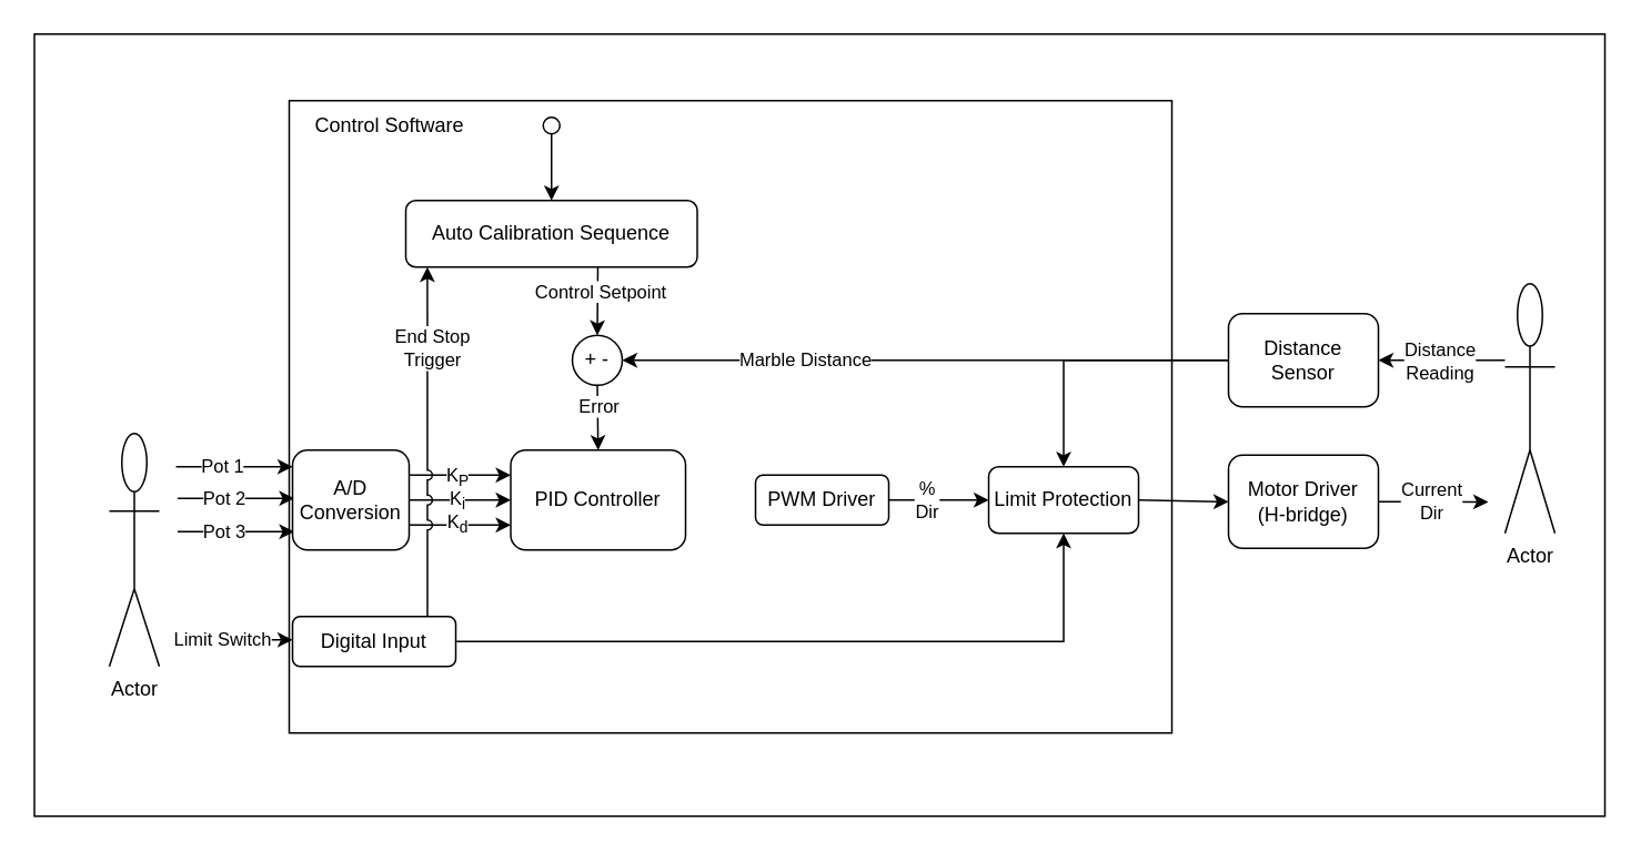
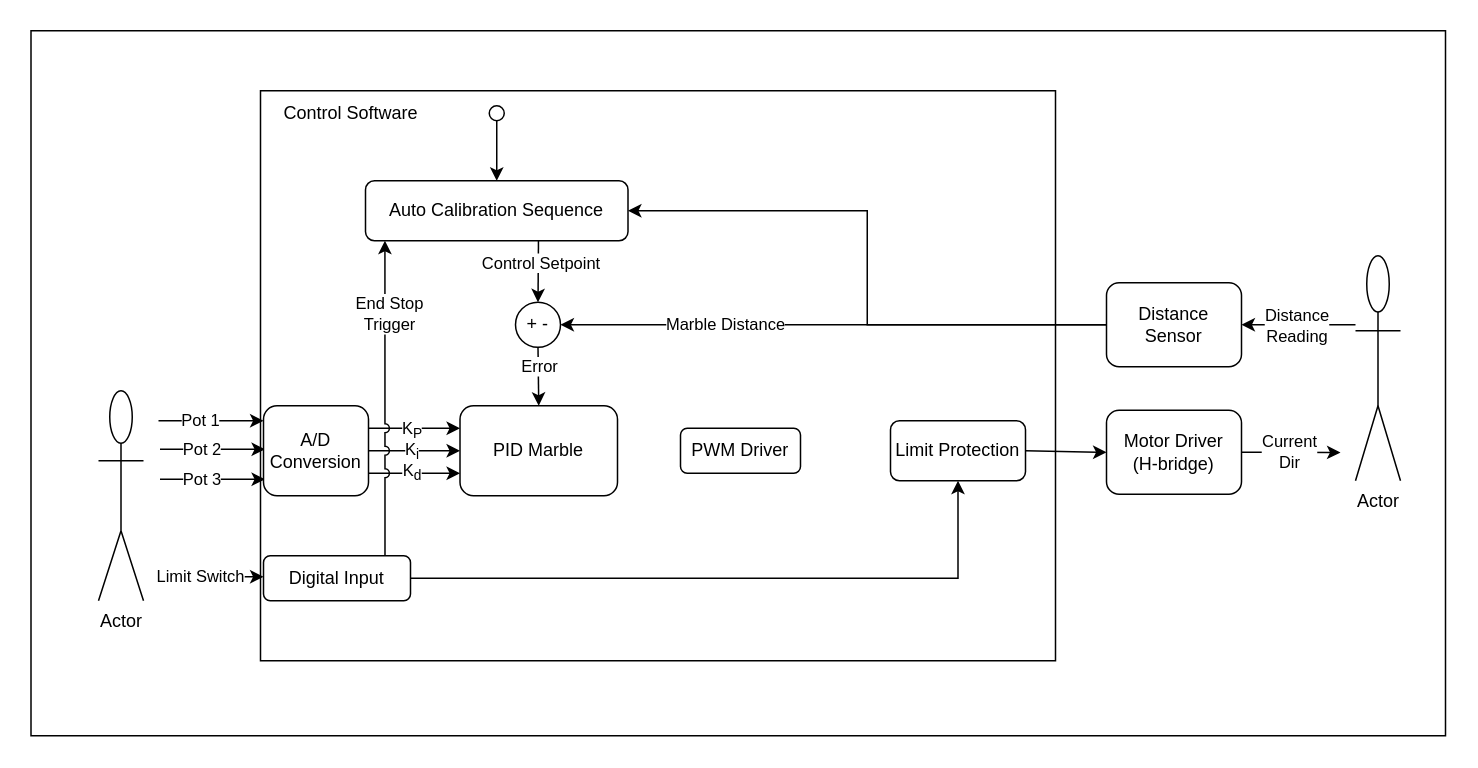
  <mxCell id="0" />
  <mxCell id="1" parent="0" />
  <mxCell id="2" value="" style="rounded=0;whiteSpace=wrap;html=1;" vertex="1" parent="1"><mxGeometry x="20" y="20" width="943" height="470" as="geometry" /></mxCell>
  <mxCell id="3" value="" style="rounded=0;whiteSpace=wrap;html=1;" vertex="1" parent="1"><mxGeometry x="173" y="60" width="530" height="380" as="geometry" /></mxCell>
  <mxCell id="4" style="edgeStyle=orthogonalEdgeStyle;rounded=0;jumpStyle=arc;orthogonalLoop=1;jettySize=auto;html=1;entryX=1;entryY=0.5;entryDx=0;entryDy=0;" edge="1" parent="1" source="6" target="36"><mxGeometry relative="1" as="geometry"><Array as="points"><mxPoint x="883" y="216" /><mxPoint x="883" y="216" /></Array></mxGeometry></mxCell>
  <mxCell id="5" value="Distance&lt;br&gt;Reading" style="edgeLabel;html=1;align=center;verticalAlign=middle;resizable=0;points=[];" vertex="1" connectable="0" parent="4"><mxGeometry x="0.274" relative="1" as="geometry"><mxPoint x="8" as="offset" /></mxGeometry></mxCell>
  <mxCell id="6" value="Actor" style="shape=umlActor;verticalLabelPosition=bottom;verticalAlign=top;html=1;outlineConnect=0;" vertex="1" parent="1"><mxGeometry x="903" y="170" width="30" height="150" as="geometry" /></mxCell>
  <mxCell id="7" value="" style="endArrow=classic;html=1;rounded=0;" edge="1" parent="1"><mxGeometry width="50" height="50" relative="1" as="geometry"><mxPoint x="105" y="280" as="sourcePoint" /><mxPoint x="175" y="280" as="targetPoint" /></mxGeometry></mxCell>
  <mxCell id="8" value="Pot 1" style="edgeLabel;html=1;align=center;verticalAlign=middle;resizable=0;points=[];" vertex="1" connectable="0" parent="7"><mxGeometry x="-0.228" y="1" relative="1" as="geometry"><mxPoint as="offset" /></mxGeometry></mxCell>
  <mxCell id="9" value="Actor" style="shape=umlActor;verticalLabelPosition=bottom;verticalAlign=top;html=1;outlineConnect=0;" vertex="1" parent="1"><mxGeometry x="65" y="260" width="30" height="140" as="geometry" /></mxCell>
  <mxCell id="10" value="" style="endArrow=classic;html=1;rounded=0;" edge="1" parent="1"><mxGeometry width="50" height="50" relative="1" as="geometry"><mxPoint x="106" y="299" as="sourcePoint" /><mxPoint x="176" y="299" as="targetPoint" /></mxGeometry></mxCell>
  <mxCell id="11" value="Pot 2" style="edgeLabel;html=1;align=center;verticalAlign=middle;resizable=0;points=[];" vertex="1" connectable="0" parent="10"><mxGeometry x="-0.228" y="1" relative="1" as="geometry"><mxPoint as="offset" /></mxGeometry></mxCell>
  <mxCell id="12" value="" style="endArrow=classic;html=1;rounded=0;" edge="1" parent="1"><mxGeometry width="50" height="50" relative="1" as="geometry"><mxPoint x="106" y="319" as="sourcePoint" /><mxPoint x="176" y="319" as="targetPoint" /></mxGeometry></mxCell>
  <mxCell id="13" value="Pot 3" style="edgeLabel;html=1;align=center;verticalAlign=middle;resizable=0;points=[];" vertex="1" connectable="0" parent="12"><mxGeometry x="-0.228" y="1" relative="1" as="geometry"><mxPoint as="offset" /></mxGeometry></mxCell>
  <mxCell id="14" style="edgeStyle=orthogonalEdgeStyle;rounded=0;orthogonalLoop=1;jettySize=auto;html=1;exitX=1;exitY=0.25;exitDx=0;exitDy=0;entryX=0;entryY=0.25;entryDx=0;entryDy=0;" edge="1" parent="1" source="39" target="29"><mxGeometry relative="1" as="geometry" /></mxCell>
  <mxCell id="15" value="K&lt;sub&gt;P&lt;/sub&gt;" style="edgeLabel;html=1;align=center;verticalAlign=middle;resizable=0;points=[];" vertex="1" connectable="0" parent="14"><mxGeometry x="-0.287" y="-1" relative="1" as="geometry"><mxPoint x="6" as="offset" /></mxGeometry></mxCell>
  <mxCell id="16" style="edgeStyle=orthogonalEdgeStyle;rounded=0;orthogonalLoop=1;jettySize=auto;html=1;exitX=1;exitY=0.5;exitDx=0;exitDy=0;entryX=0;entryY=0.5;entryDx=0;entryDy=0;" edge="1" parent="1" source="39" target="29"><mxGeometry relative="1" as="geometry" /></mxCell>
  <mxCell id="17" value="K&lt;sub&gt;i&lt;/sub&gt;" style="edgeLabel;html=1;align=center;verticalAlign=middle;resizable=0;points=[];" vertex="1" connectable="0" parent="16"><mxGeometry x="-0.269" relative="1" as="geometry"><mxPoint x="6" as="offset" /></mxGeometry></mxCell>
  <mxCell id="18" style="edgeStyle=orthogonalEdgeStyle;rounded=0;orthogonalLoop=1;jettySize=auto;html=1;exitX=1;exitY=0.75;exitDx=0;exitDy=0;entryX=0;entryY=0.75;entryDx=0;entryDy=0;" edge="1" parent="1" source="39" target="29"><mxGeometry relative="1" as="geometry" /></mxCell>
  <mxCell id="19" value="K&lt;sub&gt;d&lt;/sub&gt;" style="edgeLabel;html=1;align=center;verticalAlign=middle;resizable=0;points=[];" vertex="1" connectable="0" parent="18"><mxGeometry x="-0.325" y="1" relative="1" as="geometry"><mxPoint x="7" as="offset" /></mxGeometry></mxCell>
  <mxCell id="20" value="Control Software&lt;br&gt;" style="text;html=1;align=center;verticalAlign=middle;resizable=0;points=[];autosize=1;strokeColor=none;fillColor=none;" vertex="1" parent="1"><mxGeometry x="178" y="60" width="110" height="30" as="geometry" /></mxCell>
  <mxCell id="21" value="" style="ellipse;whiteSpace=wrap;html=1;" vertex="1" parent="1"><mxGeometry x="325.5" y="70" width="10" height="10" as="geometry" /></mxCell>
  <mxCell id="22" value="" style="endArrow=classic;html=1;rounded=0;exitX=0.5;exitY=1;exitDx=0;exitDy=0;entryX=0.5;entryY=0;entryDx=0;entryDy=0;" edge="1" parent="1" source="21" target="23"><mxGeometry width="50" height="50" relative="1" as="geometry"><mxPoint x="443" y="220" as="sourcePoint" /><mxPoint x="493" y="170" as="targetPoint" /></mxGeometry></mxCell>
  <mxCell id="23" value="Auto Calibration Sequence" style="rounded=1;whiteSpace=wrap;html=1;" vertex="1" parent="1"><mxGeometry x="243" y="120" width="175" height="40" as="geometry" /></mxCell>
  <mxCell id="24" value="" style="endArrow=classic;html=1;rounded=0;exitX=0.659;exitY=0.988;exitDx=0;exitDy=0;exitPerimeter=0;" edge="1" parent="1" source="23" target="28"><mxGeometry width="50" height="50" relative="1" as="geometry"><mxPoint x="333" y="210" as="sourcePoint" /><mxPoint x="383" y="160" as="targetPoint" /></mxGeometry></mxCell>
  <mxCell id="25" value="Control Setpoint" style="edgeLabel;html=1;align=center;verticalAlign=middle;resizable=0;points=[];" vertex="1" connectable="0" parent="24"><mxGeometry x="-0.253" y="1" relative="1" as="geometry"><mxPoint as="offset" /></mxGeometry></mxCell>
  <mxCell id="26" style="edgeStyle=orthogonalEdgeStyle;rounded=0;orthogonalLoop=1;jettySize=auto;html=1;exitX=0.5;exitY=1;exitDx=0;exitDy=0;entryX=0.5;entryY=0;entryDx=0;entryDy=0;" edge="1" parent="1" source="28" target="29"><mxGeometry relative="1" as="geometry" /></mxCell>
  <mxCell id="27" value="Error" style="edgeLabel;html=1;align=center;verticalAlign=middle;resizable=0;points=[];" vertex="1" connectable="0" parent="26"><mxGeometry x="-0.326" relative="1" as="geometry"><mxPoint as="offset" /></mxGeometry></mxCell>
  <mxCell id="28" value="+ -" style="ellipse;whiteSpace=wrap;html=1;aspect=fixed;" vertex="1" parent="1"><mxGeometry x="343" y="201" width="30" height="30" as="geometry" /></mxCell>
- <mxCell id="29" value="PID Controller" style="rounded=1;whiteSpace=wrap;html=1;" vertex="1" parent="1"><mxGeometry x="306" y="270" width="105" height="60" as="geometry" /></mxCell>
- <mxCell id="30" style="edgeStyle=orthogonalEdgeStyle;rounded=0;jumpStyle=arc;orthogonalLoop=1;jettySize=auto;html=1;exitX=1;exitY=0.5;exitDx=0;exitDy=0;entryX=0;entryY=0.5;entryDx=0;entryDy=0;" edge="1" parent="1" source="32" target="45"><mxGeometry relative="1" as="geometry" /></mxCell>
- <mxCell id="31" value="%&lt;br&gt;Dir" style="edgeLabel;html=1;align=center;verticalAlign=middle;resizable=0;points=[];" vertex="1" connectable="0" parent="30"><mxGeometry x="-0.271" y="1" relative="1" as="geometry"><mxPoint as="offset" /></mxGeometry></mxCell>
+ <mxCell id="29" value="PID Marble" style="rounded=1;whiteSpace=wrap;html=1;" vertex="1" parent="1"><mxGeometry x="306" y="270" width="105" height="60" as="geometry" /></mxCell>
  <mxCell id="32" value="PWM Driver" style="rounded=1;whiteSpace=wrap;html=1;" vertex="1" parent="1"><mxGeometry x="453" y="285" width="80" height="30" as="geometry" /></mxCell>
  <mxCell id="33" style="edgeStyle=orthogonalEdgeStyle;rounded=0;jumpStyle=arc;orthogonalLoop=1;jettySize=auto;html=1;exitX=0;exitY=0.5;exitDx=0;exitDy=0;entryX=1;entryY=0.5;entryDx=0;entryDy=0;" edge="1" parent="1" source="36" target="28"><mxGeometry relative="1" as="geometry" /></mxCell>
  <mxCell id="34" value="Marble Distance" style="edgeLabel;html=1;align=center;verticalAlign=middle;resizable=0;points=[];" vertex="1" connectable="0" parent="33"><mxGeometry x="0.403" y="-1" relative="1" as="geometry"><mxPoint as="offset" /></mxGeometry></mxCell>
- <mxCell id="35" style="edgeStyle=orthogonalEdgeStyle;rounded=0;jumpStyle=arc;orthogonalLoop=1;jettySize=auto;html=1;exitX=0;exitY=0.5;exitDx=0;exitDy=0;" edge="1" parent="1" source="36" target="45"><mxGeometry relative="1" as="geometry" /></mxCell>
+ <mxCell id="35" style="edgeStyle=orthogonalEdgeStyle;rounded=0;jumpStyle=arc;orthogonalLoop=1;jettySize=auto;html=1;exitX=0;exitY=0.5;exitDx=0;exitDy=0;entryX=1;entryY=0.5;entryDx=0;entryDy=0;" edge="1" parent="1" source="36" target="23"><mxGeometry relative="1" as="geometry" /></mxCell>
  <mxCell id="36" value="Distance Sensor" style="rounded=1;whiteSpace=wrap;html=1;" vertex="1" parent="1"><mxGeometry x="737" y="188" width="90" height="56" as="geometry" /></mxCell>
  <mxCell id="37" style="edgeStyle=orthogonalEdgeStyle;rounded=0;jumpStyle=arc;orthogonalLoop=1;jettySize=auto;html=1;entryX=0.5;entryY=1;entryDx=0;entryDy=0;" edge="1" parent="1" source="38" target="45"><mxGeometry relative="1" as="geometry" /></mxCell>
  <mxCell id="38" value="Digital Input" style="rounded=1;whiteSpace=wrap;html=1;" vertex="1" parent="1"><mxGeometry x="175" y="370" width="98" height="30" as="geometry" /></mxCell>
  <mxCell id="39" value="A/D Conversion" style="rounded=1;whiteSpace=wrap;html=1;" vertex="1" parent="1"><mxGeometry x="175" y="270" width="70" height="60" as="geometry" /></mxCell>
  <mxCell id="40" value="" style="endArrow=classic;html=1;rounded=0;jumpStyle=arc;entryX=0.074;entryY=1;entryDx=0;entryDy=0;entryPerimeter=0;" edge="1" parent="1" target="23"><mxGeometry width="50" height="50" relative="1" as="geometry"><mxPoint x="256" y="370" as="sourcePoint" /><mxPoint x="306" y="340" as="targetPoint" /></mxGeometry></mxCell>
  <mxCell id="41" value="End Stop&lt;br&gt;Trigger" style="edgeLabel;html=1;align=center;verticalAlign=middle;resizable=0;points=[];" vertex="1" connectable="0" parent="40"><mxGeometry x="0.538" y="-3" relative="1" as="geometry"><mxPoint as="offset" /></mxGeometry></mxCell>
  <mxCell id="42" value="" style="endArrow=classic;html=1;rounded=0;" edge="1" parent="1"><mxGeometry width="50" height="50" relative="1" as="geometry"><mxPoint x="105" y="384" as="sourcePoint" /><mxPoint x="175" y="384" as="targetPoint" /></mxGeometry></mxCell>
  <mxCell id="43" value="Limit Switch" style="edgeLabel;html=1;align=center;verticalAlign=middle;resizable=0;points=[];" vertex="1" connectable="0" parent="42"><mxGeometry x="-0.228" y="1" relative="1" as="geometry"><mxPoint as="offset" /></mxGeometry></mxCell>
  <mxCell id="44" style="edgeStyle=orthogonalEdgeStyle;rounded=0;jumpStyle=arc;orthogonalLoop=1;jettySize=auto;html=1;exitX=1;exitY=0.5;exitDx=0;exitDy=0;entryX=0;entryY=0.5;entryDx=0;entryDy=0;" edge="1" parent="1" source="45" target="48"><mxGeometry relative="1" as="geometry" /></mxCell>
  <mxCell id="45" value="Limit Protection" style="rounded=1;whiteSpace=wrap;html=1;" vertex="1" parent="1"><mxGeometry x="593" y="280" width="90" height="40" as="geometry" /></mxCell>
  <mxCell id="46" style="edgeStyle=orthogonalEdgeStyle;rounded=0;jumpStyle=arc;orthogonalLoop=1;jettySize=auto;html=1;exitX=1;exitY=0.5;exitDx=0;exitDy=0;" edge="1" parent="1" source="48"><mxGeometry relative="1" as="geometry"><mxPoint x="893" y="301.167" as="targetPoint" /></mxGeometry></mxCell>
  <mxCell id="47" value="Current&lt;br&gt;Dir" style="edgeLabel;html=1;align=center;verticalAlign=middle;resizable=0;points=[];" vertex="1" connectable="0" parent="46"><mxGeometry x="-0.258" y="2" relative="1" as="geometry"><mxPoint x="6" y="1" as="offset" /></mxGeometry></mxCell>
  <mxCell id="48" value="Motor Driver&lt;br&gt;(H-bridge)" style="rounded=1;whiteSpace=wrap;html=1;" vertex="1" parent="1"><mxGeometry x="737" y="273" width="90" height="56" as="geometry" /></mxCell>
